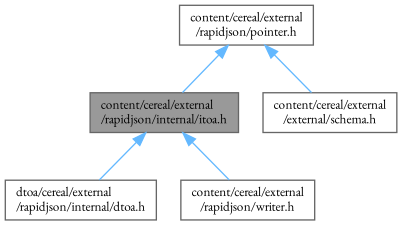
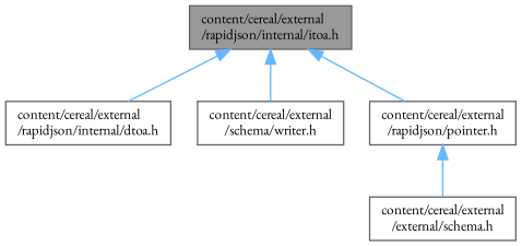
  digraph {
    fontname="EB Garamond"
    node [color=grey40 fillcolor=white fontname="EB Garamond" fontsize=10 shape=box style=filled]
    edge [color=steelblue1 dir=back fontname="EB Garamond" fontsize=10 labelfontname=Helvetica labelfontsize=10 style=solid]
    n1 [color=gray40 fillcolor=grey60 fontcolor=black height=0.2 label="content/cereal/external\l/rapidjson/internal/itoa.h" width=0.4]
-   n2 [height=0.2 label="dtoa/cereal/external\l/rapidjson/internal/dtoa.h" width=0.4]
-   n3 [height=0.2 label="content/cereal/external\l/rapidjson/writer.h" width=0.4]
+   n2 [height=0.2 label="content/cereal/external\l/rapidjson/internal/dtoa.h" width=0.4]
+   n3 [height=0.2 label="content/cereal/external\l/schema/writer.h" width=0.4]
    n4 [height=0.2 label="content/cereal/external\l/rapidjson/pointer.h" width=0.4]
    n5 [height=0.2 label="content/cereal/external\l/external/schema.h" width=0.4]
    n1 -> n2
    n1 -> n3
-   n4 -> n1
+   n1 -> n4
    n4 -> n5
  }
